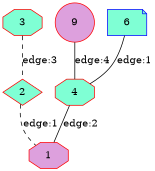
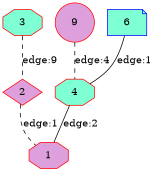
  graph {
    node [color=red fillcolor=aquamarine shape=octagon style=filled]
    edge [style=dashed]
    1 [fillcolor=plum height=0.5 width=0.75]
-   2 [height=0.5 shape=diamond width=0.75]
+   2 [fillcolor=plum height=0.5 shape=diamond width=0.75]
    3 [height=0.5 width=0.75]
    4 [height=0.5 width=0.75]
    n5 [fillcolor=plum height=0.5 label=9 shape=circle width=0.75]
    6 [color=blue height=0.5 shape=note width=0.75]
    2 -- 1 [label="edge:1"]
-   3 -- 2 [label="edge:3"]
+   3 -- 2 [label="edge:9"]
    4 -- 1 [label="edge:2" style=solid]
-   n5 -- 4 [label="edge:4" style=solid]
+   n5 -- 4 [label="edge:4"]
    6 -- 4 [label="edge:1" style=solid]
  }
